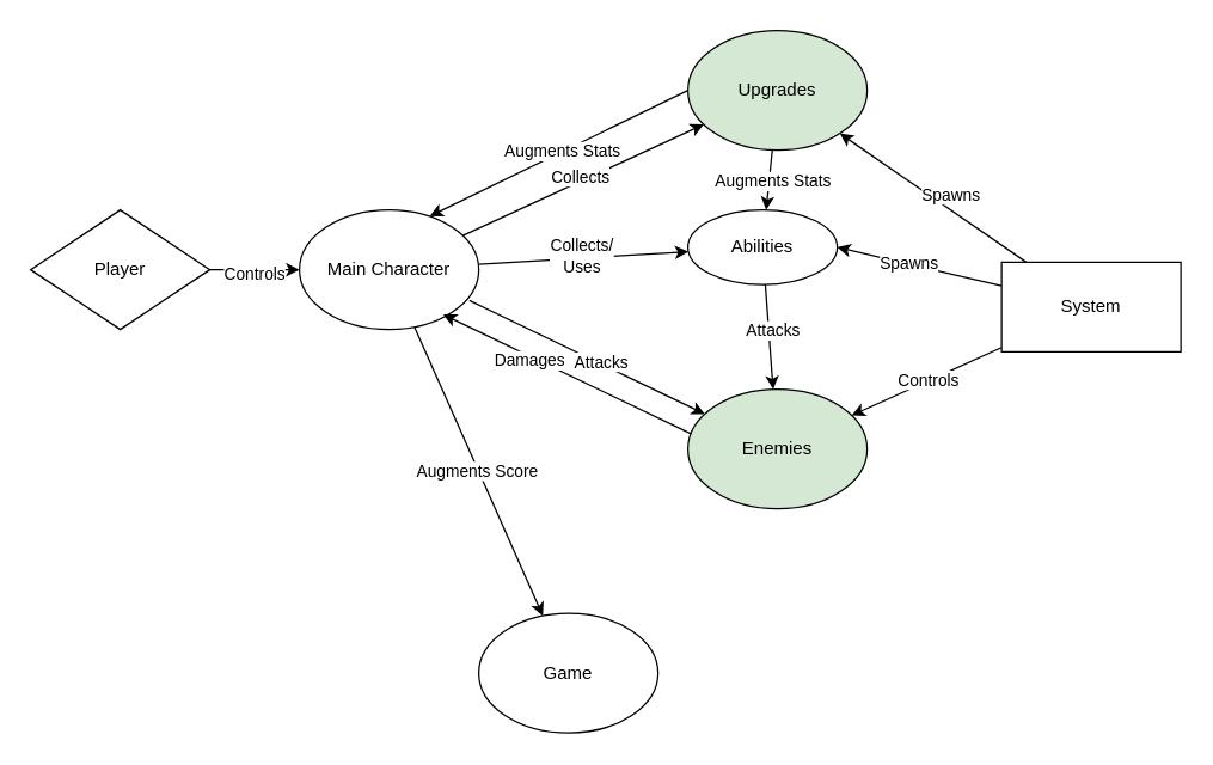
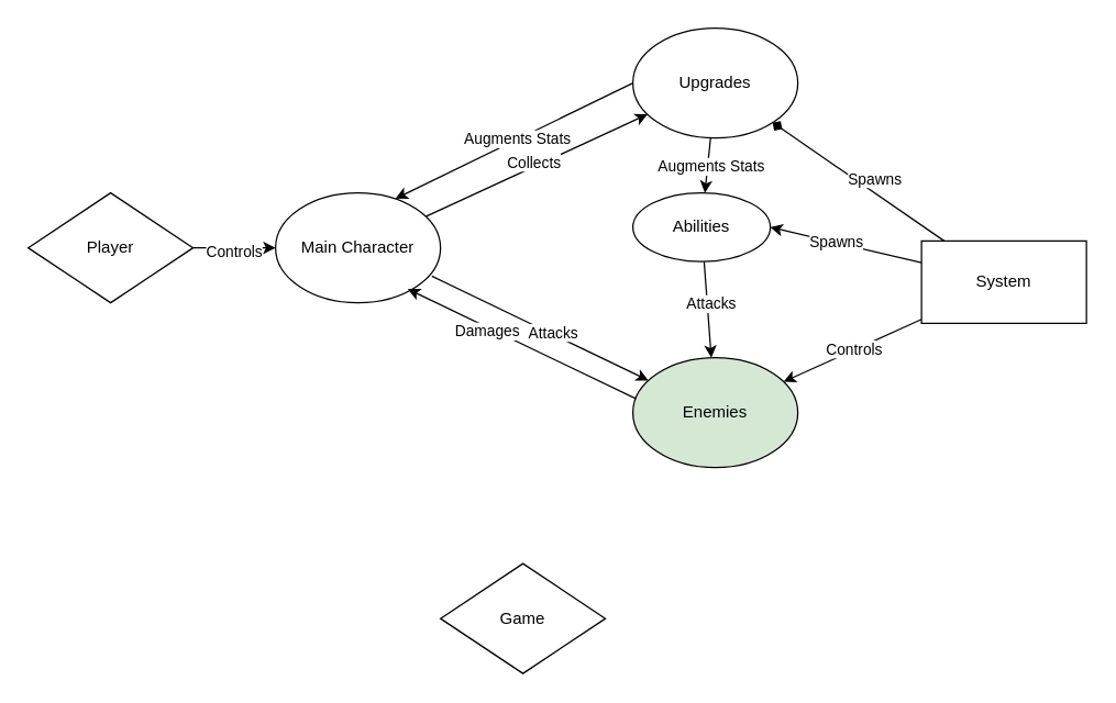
  <mxCell id="0" />
  <mxCell id="1" parent="0" />
  <mxCell id="2" style="rounded=0;orthogonalLoop=1;jettySize=auto;html=1;" parent="1" source="4" target="13" edge="1"><mxGeometry relative="1" as="geometry"><mxPoint x="300" y="220" as="targetPoint" /></mxGeometry></mxCell>
  <mxCell id="3" value="Controls" style="edgeLabel;html=1;align=center;verticalAlign=middle;resizable=0;points=[];" parent="2" vertex="1" connectable="0"><mxGeometry x="-0.032" y="-2" relative="1" as="geometry"><mxPoint as="offset" /></mxGeometry></mxCell>
  <mxCell id="4" value="Player" style="rhombus;whiteSpace=wrap;html=1;" parent="1" vertex="1"><mxGeometry x="20" y="140" width="120" height="80" as="geometry" /></mxCell>
  <mxCell id="5" style="rounded=0;orthogonalLoop=1;jettySize=auto;html=1;exitX=0.948;exitY=0.758;exitDx=0;exitDy=0;exitPerimeter=0;" parent="1" source="13" target="16" edge="1"><mxGeometry relative="1" as="geometry"><mxPoint x="500" y="300" as="targetPoint" /></mxGeometry></mxCell>
  <mxCell id="6" value="Attacks" style="edgeLabel;html=1;align=center;verticalAlign=middle;resizable=0;points=[];" parent="5" vertex="1" connectable="0"><mxGeometry x="0.113" y="1" relative="1" as="geometry"><mxPoint as="offset" /></mxGeometry></mxCell>
  <mxCell id="7" style="rounded=0;orthogonalLoop=1;jettySize=auto;html=1;" parent="1" source="13" target="31" edge="1"><mxGeometry relative="1" as="geometry" /></mxCell>
  <mxCell id="8" value="Collects" style="edgeLabel;html=1;align=center;verticalAlign=middle;resizable=0;points=[];" parent="7" vertex="1" connectable="0"><mxGeometry x="-0.009" y="3" relative="1" as="geometry"><mxPoint as="offset" /></mxGeometry></mxCell>
- <mxCell id="9" style="rounded=0;orthogonalLoop=1;jettySize=auto;html=1;" parent="1" source="13" target="24" edge="1"><mxGeometry relative="1" as="geometry" /></mxCell>
- <mxCell id="10" value="Collects/&lt;br&gt;Uses" style="edgeLabel;html=1;align=center;verticalAlign=middle;resizable=0;points=[];" parent="9" vertex="1" connectable="0"><mxGeometry x="-0.016" y="2" relative="1" as="geometry"><mxPoint as="offset" /></mxGeometry></mxCell>
- <mxCell id="11" style="rounded=0;orthogonalLoop=1;jettySize=auto;html=1;" parent="1" source="13" target="32" edge="1"><mxGeometry relative="1" as="geometry" /></mxCell>
- <mxCell id="12" value="Augments Score" style="edgeLabel;html=1;align=center;verticalAlign=middle;resizable=0;points=[];" parent="11" vertex="1" connectable="0"><mxGeometry x="-0.008" y="-1" relative="1" as="geometry"><mxPoint as="offset" /></mxGeometry></mxCell>
  <mxCell id="13" value="Main Chara&lt;span style=&quot;background-color: initial;&quot;&gt;cter&lt;/span&gt;" style="ellipse;whiteSpace=wrap;html=1;" parent="1" vertex="1"><mxGeometry x="200" y="140" width="120" height="80" as="geometry" /></mxCell>
  <mxCell id="14" style="rounded=0;orthogonalLoop=1;jettySize=auto;html=1;exitX=0.008;exitY=0.418;exitDx=0;exitDy=0;exitPerimeter=0;entryX=0.779;entryY=0.91;entryDx=0;entryDy=0;entryPerimeter=0;" parent="1" edge="1"><mxGeometry relative="1" as="geometry"><mxPoint x="463.74" y="290.64" as="sourcePoint" /><mxPoint x="296.26" y="210" as="targetPoint" /></mxGeometry></mxCell>
  <mxCell id="15" value="Damages" style="edgeLabel;html=1;align=center;verticalAlign=middle;resizable=0;points=[];" parent="14" vertex="1" connectable="0"><mxGeometry x="0.107" y="-2" relative="1" as="geometry"><mxPoint x="-18" y="-4" as="offset" /></mxGeometry></mxCell>
  <mxCell id="16" value="Enemies" style="ellipse;whiteSpace=wrap;html=1;fillColor=#d5e8d4;" parent="1" vertex="1"><mxGeometry x="460" y="260" width="120" height="80" as="geometry" /></mxCell>
  <mxCell id="17" style="rounded=0;orthogonalLoop=1;jettySize=auto;html=1;" parent="1" source="21" target="16" edge="1"><mxGeometry relative="1" as="geometry" /></mxCell>
  <mxCell id="18" value="Controls" style="edgeLabel;html=1;align=center;verticalAlign=middle;resizable=0;points=[];" parent="17" vertex="1" connectable="0"><mxGeometry x="-0.022" y="-1" relative="1" as="geometry"><mxPoint as="offset" /></mxGeometry></mxCell>
- <mxCell id="19" style="rounded=0;orthogonalLoop=1;jettySize=auto;html=1;" parent="1" source="21" target="31" edge="1"><mxGeometry relative="1" as="geometry" /></mxCell>
+ <mxCell id="19" style="rounded=0;orthogonalLoop=1;jettySize=auto;html=1;endArrow=diamond;" parent="1" source="21" target="31" edge="1"><mxGeometry relative="1" as="geometry" /></mxCell>
  <mxCell id="20" value="Spawns" style="edgeLabel;html=1;align=center;verticalAlign=middle;resizable=0;points=[];" parent="19" vertex="1" connectable="0"><mxGeometry x="0.45" y="-1" relative="1" as="geometry"><mxPoint x="39" y="18" as="offset" /></mxGeometry></mxCell>
  <mxCell id="21" value="System" style="rounded=0;whiteSpace=wrap;html=1;" parent="1" vertex="1"><mxGeometry x="670" y="175" width="120" height="60" as="geometry" /></mxCell>
  <mxCell id="22" style="rounded=0;orthogonalLoop=1;jettySize=auto;html=1;" parent="1" source="24" target="16" edge="1"><mxGeometry relative="1" as="geometry" /></mxCell>
  <mxCell id="23" value="Attacks" style="edgeLabel;html=1;align=center;verticalAlign=middle;resizable=0;points=[];" parent="22" vertex="1" connectable="0"><mxGeometry x="-0.127" y="2" relative="1" as="geometry"><mxPoint as="offset" /></mxGeometry></mxCell>
  <mxCell id="24" value="Abilities" style="ellipse;whiteSpace=wrap;html=1;" parent="1" vertex="1"><mxGeometry x="460" y="140" width="100" height="50" as="geometry" /></mxCell>
  <mxCell id="25" style="rounded=0;orthogonalLoop=1;jettySize=auto;html=1;entryX=1;entryY=0.5;entryDx=0;entryDy=0;" parent="1" source="21" target="24" edge="1"><mxGeometry relative="1" as="geometry" /></mxCell>
  <mxCell id="26" value="Spawns" style="edgeLabel;html=1;align=center;verticalAlign=middle;resizable=0;points=[];" parent="25" vertex="1" connectable="0"><mxGeometry x="0.128" y="-1" relative="1" as="geometry"><mxPoint as="offset" /></mxGeometry></mxCell>
  <mxCell id="27" style="rounded=0;orthogonalLoop=1;jettySize=auto;html=1;exitX=0;exitY=0.5;exitDx=0;exitDy=0;entryX=0.727;entryY=0.052;entryDx=0;entryDy=0;entryPerimeter=0;" parent="1" source="31" target="13" edge="1"><mxGeometry relative="1" as="geometry" /></mxCell>
  <mxCell id="28" value="Augments Stats" style="edgeLabel;html=1;align=center;verticalAlign=middle;resizable=0;points=[];" parent="27" vertex="1" connectable="0"><mxGeometry x="-0.023" y="-1" relative="1" as="geometry"><mxPoint as="offset" /></mxGeometry></mxCell>
  <mxCell id="29" style="rounded=0;orthogonalLoop=1;jettySize=auto;html=1;" parent="1" source="31" target="24" edge="1"><mxGeometry relative="1" as="geometry" /></mxCell>
  <mxCell id="30" value="Augments Stats" style="edgeLabel;html=1;align=center;verticalAlign=middle;resizable=0;points=[];" parent="29" vertex="1" connectable="0"><mxGeometry x="0.0" y="2" relative="1" as="geometry"><mxPoint as="offset" /></mxGeometry></mxCell>
- <mxCell id="31" value="Upgrades" style="ellipse;whiteSpace=wrap;html=1;fillColor=#d5e8d4;" parent="1" vertex="1"><mxGeometry x="460" y="20" width="120" height="80" as="geometry" /></mxCell>
- <mxCell id="32" value="Game" style="ellipse;whiteSpace=wrap;html=1;" parent="1" vertex="1"><mxGeometry x="320" y="410" width="120" height="80" as="geometry" /></mxCell>
+ <mxCell id="31" value="Upgrades" style="ellipse;whiteSpace=wrap;html=1;" parent="1" vertex="1"><mxGeometry x="460" y="20" width="120" height="80" as="geometry" /></mxCell>
+ <mxCell id="32" value="Game" style="rhombus;whiteSpace=wrap;html=1;" parent="1" vertex="1"><mxGeometry x="320" y="410" width="120" height="80" as="geometry" /></mxCell>
